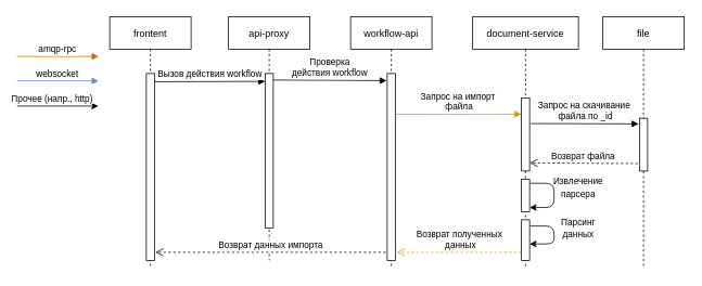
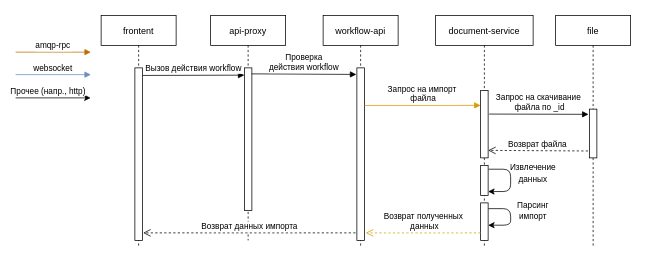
  <mxCell id="0" />
  <mxCell id="1" parent="0" />
  <mxCell id="2" value="frontent" style="shape=umlLifeline;perimeter=lifelinePerimeter;container=1;collapsible=0;recursiveResize=0;rounded=0;shadow=0;strokeWidth=1;" parent="1" vertex="1"><mxGeometry x="134" y="20" width="100" height="310" as="geometry" /></mxCell>
  <mxCell id="3" value="" style="points=[];perimeter=orthogonalPerimeter;rounded=0;shadow=0;strokeWidth=1;" parent="2" vertex="1"><mxGeometry x="45" y="70" width="10" height="230" as="geometry" /></mxCell>
  <mxCell id="4" value="api-proxy" style="shape=umlLifeline;perimeter=lifelinePerimeter;container=1;collapsible=0;recursiveResize=0;rounded=0;shadow=0;strokeWidth=1;" parent="1" vertex="1"><mxGeometry x="280" y="20" width="100" height="300" as="geometry" /></mxCell>
  <mxCell id="5" value="" style="points=[];perimeter=orthogonalPerimeter;rounded=0;shadow=0;strokeWidth=1;" parent="4" vertex="1"><mxGeometry x="45" y="70" width="10" height="190" as="geometry" /></mxCell>
  <mxCell id="6" value="workflow-api" style="shape=umlLifeline;perimeter=lifelinePerimeter;container=1;collapsible=0;recursiveResize=0;rounded=0;shadow=0;strokeWidth=1;" parent="1" vertex="1"><mxGeometry x="430" y="20" width="100" height="310" as="geometry" /></mxCell>
  <mxCell id="7" value="" style="points=[];perimeter=orthogonalPerimeter;rounded=0;shadow=0;strokeWidth=1;" parent="6" vertex="1"><mxGeometry x="45" y="70" width="10" height="230" as="geometry" /></mxCell>
  <mxCell id="8" value="Возврат данных импорта" style="verticalAlign=bottom;endArrow=open;dashed=1;endSize=8;shadow=0;strokeWidth=1;" edge="1" parent="6"><mxGeometry x="-0.002" relative="1" as="geometry"><mxPoint x="-240" y="290" as="targetPoint" /><mxPoint x="43.15" y="290" as="sourcePoint" /><mxPoint as="offset" /></mxGeometry></mxCell>
  <mxCell id="9" value="document-service" style="shape=umlLifeline;perimeter=lifelinePerimeter;container=1;collapsible=0;recursiveResize=0;rounded=0;shadow=0;strokeWidth=1;" parent="1" vertex="1"><mxGeometry x="580" y="20" width="130" height="310" as="geometry" /></mxCell>
  <mxCell id="10" value="" style="points=[];perimeter=orthogonalPerimeter;rounded=0;shadow=0;strokeWidth=1;" parent="9" vertex="1"><mxGeometry x="60" y="100" width="10" height="90" as="geometry" /></mxCell>
  <mxCell id="11" value="" style="points=[];perimeter=orthogonalPerimeter;rounded=0;shadow=0;strokeWidth=1;" parent="9" vertex="1"><mxGeometry x="60" y="250" width="10" height="50" as="geometry" /></mxCell>
  <mxCell id="12" value="file" style="shape=umlLifeline;perimeter=lifelinePerimeter;container=1;collapsible=0;recursiveResize=0;rounded=0;shadow=0;strokeWidth=1;" parent="1" vertex="1"><mxGeometry x="740" y="20" width="100" height="310" as="geometry" /></mxCell>
  <mxCell id="13" value="" style="points=[];perimeter=orthogonalPerimeter;rounded=0;shadow=0;strokeWidth=1;" parent="12" vertex="1"><mxGeometry x="45" y="125" width="10" height="65" as="geometry" /></mxCell>
  <mxCell id="14" value="Вызов действия workflow" style="verticalAlign=bottom;endArrow=block;entryX=0.005;entryY=0.051;shadow=0;strokeWidth=1;entryDx=0;entryDy=0;entryPerimeter=0;exitX=1.04;exitY=0.044;exitDx=0;exitDy=0;exitPerimeter=0;" parent="1" source="3" target="5" edge="1"><mxGeometry relative="1" as="geometry"><mxPoint x="194" y="100" as="sourcePoint" /><mxPoint x="354" y="100" as="targetPoint" /></mxGeometry></mxCell>
  <mxCell id="15" value="Проверка &#10;действия workflow" style="verticalAlign=bottom;endArrow=block;shadow=0;strokeWidth=1;entryX=-0.069;entryY=0.038;entryDx=0;entryDy=0;entryPerimeter=0;exitX=0.972;exitY=0.042;exitDx=0;exitDy=0;exitPerimeter=0;" parent="1" source="5" target="7" edge="1"><mxGeometry x="-0.0" relative="1" as="geometry"><mxPoint x="340" y="100" as="sourcePoint" /><mxPoint x="500" y="101" as="targetPoint" /><mxPoint as="offset" /></mxGeometry></mxCell>
  <mxCell id="16" value="Запрос на импорт&#10; файла" style="verticalAlign=bottom;endArrow=block;shadow=0;strokeWidth=1;exitX=1.019;exitY=0.218;exitDx=0;exitDy=0;exitPerimeter=0;fillColor=#ffe6cc;strokeColor=#d79b00;" parent="1" source="7" edge="1"><mxGeometry relative="1" as="geometry"><mxPoint x="490" y="140" as="sourcePoint" /><mxPoint x="640" y="140" as="targetPoint" /></mxGeometry></mxCell>
- <mxCell id="17" value="&lt;font style=&quot;font-size: 11px&quot;&gt;Извлечение парсера&lt;/font&gt;" style="text;html=1;strokeColor=none;fillColor=none;align=center;verticalAlign=middle;whiteSpace=wrap;rounded=0;" parent="1" vertex="1"><mxGeometry x="690" y="220" width="40" height="20" as="geometry" /></mxCell>
+ <mxCell id="17" value="&lt;font style=&quot;font-size: 11px&quot;&gt;Извлечение данных&lt;/font&gt;" style="text;html=1;strokeColor=none;fillColor=none;align=center;verticalAlign=middle;whiteSpace=wrap;rounded=0;" parent="1" vertex="1"><mxGeometry x="690" y="220" width="40" height="20" as="geometry" /></mxCell>
  <mxCell id="18" value="Запрос на скачивание&#10; файла по _id" style="verticalAlign=bottom;endArrow=block;shadow=0;strokeWidth=1;exitX=1.141;exitY=0.351;exitDx=0;exitDy=0;exitPerimeter=0;entryX=-0.112;entryY=0.107;entryDx=0;entryDy=0;entryPerimeter=0;" parent="1" source="10" target="13" edge="1"><mxGeometry relative="1" as="geometry"><mxPoint x="650" y="210" as="sourcePoint" /><mxPoint x="780" y="210" as="targetPoint" /></mxGeometry></mxCell>
  <mxCell id="19" value="" style="edgeStyle=elbowEdgeStyle;elbow=horizontal;endArrow=classic;html=1;exitX=1.039;exitY=0.003;exitDx=0;exitDy=0;exitPerimeter=0;" parent="1" edge="1"><mxGeometry width="50" height="50" relative="1" as="geometry"><mxPoint x="650.39" y="225.12" as="sourcePoint" /><mxPoint x="650" y="254.88" as="targetPoint" /><Array as="points"><mxPoint x="680" y="254.88" /><mxPoint x="680" y="223.88" /></Array></mxGeometry></mxCell>
  <mxCell id="20" value="Возврат файла" style="verticalAlign=bottom;endArrow=open;dashed=1;endSize=8;shadow=0;strokeWidth=1;exitX=-0.085;exitY=0.227;exitDx=0;exitDy=0;exitPerimeter=0;" parent="1" edge="1"><mxGeometry relative="1" as="geometry"><mxPoint x="650" y="200" as="targetPoint" /><mxPoint x="783.15" y="200.81" as="sourcePoint" /></mxGeometry></mxCell>
  <mxCell id="21" value="" style="points=[];perimeter=orthogonalPerimeter;rounded=0;shadow=0;strokeWidth=1;" parent="1" vertex="1"><mxGeometry x="640" y="220" width="10" height="40" as="geometry" /></mxCell>
  <mxCell id="22" value="" style="edgeStyle=elbowEdgeStyle;elbow=horizontal;endArrow=classic;html=1;exitX=1.028;exitY=0.154;exitDx=0;exitDy=0;exitPerimeter=0;" parent="1" source="11" edge="1"><mxGeometry width="50" height="50" relative="1" as="geometry"><mxPoint x="650.39" y="270" as="sourcePoint" /><mxPoint x="650" y="299.76" as="targetPoint" /><Array as="points"><mxPoint x="680" y="299.76" /><mxPoint x="680" y="268.76" /></Array></mxGeometry></mxCell>
- <mxCell id="23" value="&lt;font style=&quot;font-size: 11px&quot;&gt;Парсинг данных&lt;/font&gt;" style="text;html=1;strokeColor=none;fillColor=none;align=center;verticalAlign=middle;whiteSpace=wrap;rounded=0;" parent="1" vertex="1"><mxGeometry x="690" y="270" width="40" height="20" as="geometry" /></mxCell>
+ <mxCell id="23" value="&lt;font style=&quot;font-size: 11px&quot;&gt;Парсинг импорт&lt;/font&gt;" style="text;html=1;strokeColor=none;fillColor=none;align=center;verticalAlign=middle;whiteSpace=wrap;rounded=0;" parent="1" vertex="1"><mxGeometry x="690" y="270" width="40" height="20" as="geometry" /></mxCell>
  <mxCell id="24" value="Возврат полученных&#10; данных" style="verticalAlign=bottom;endArrow=open;dashed=1;endSize=8;shadow=0;strokeWidth=1;fillColor=#ffe6cc;strokeColor=#d79b00;" parent="1" edge="1"><mxGeometry x="-0.002" relative="1" as="geometry"><mxPoint x="486.85" y="310" as="targetPoint" /><mxPoint x="640" y="310" as="sourcePoint" /><mxPoint as="offset" /></mxGeometry></mxCell>
  <mxCell id="25" value="amqp-rpc" style="verticalAlign=bottom;endArrow=block;shadow=0;strokeWidth=1;fontSize=11;entryX=-0.033;entryY=0.001;entryDx=0;entryDy=0;entryPerimeter=0;fillColor=#f0a30a;strokeColor=#BD7000;" edge="1" parent="1"><mxGeometry relative="1" as="geometry"><mxPoint x="20" y="69" as="sourcePoint" /><mxPoint x="120.37" y="69" as="targetPoint" /></mxGeometry></mxCell>
  <mxCell id="26" value="websocket" style="verticalAlign=bottom;endArrow=block;shadow=0;strokeWidth=1;fontSize=11;entryX=-0.033;entryY=0.001;entryDx=0;entryDy=0;entryPerimeter=0;fillColor=#dae8fc;strokeColor=#6c8ebf;" edge="1" parent="1"><mxGeometry relative="1" as="geometry"><mxPoint x="20" y="99" as="sourcePoint" /><mxPoint x="120.37" y="99" as="targetPoint" /></mxGeometry></mxCell>
  <mxCell id="27" value="" style="endArrow=classic;html=1;rounded=0;" edge="1" parent="1"><mxGeometry width="50" height="50" relative="1" as="geometry"><mxPoint x="20" y="130" as="sourcePoint" /><mxPoint x="120" y="130" as="targetPoint" /></mxGeometry></mxCell>
  <mxCell id="28" value="Прочее (напр., http)" style="edgeLabel;html=1;align=center;verticalAlign=middle;resizable=0;points=[];" vertex="1" connectable="0" parent="27"><mxGeometry x="-0.155" y="2" relative="1" as="geometry"><mxPoint y="-8" as="offset" /></mxGeometry></mxCell>
